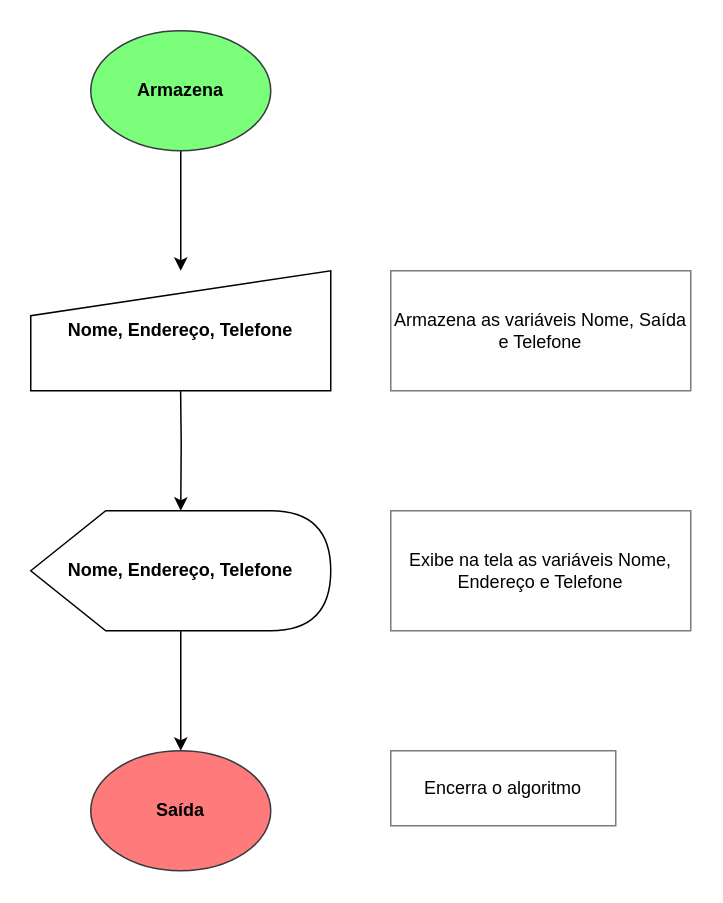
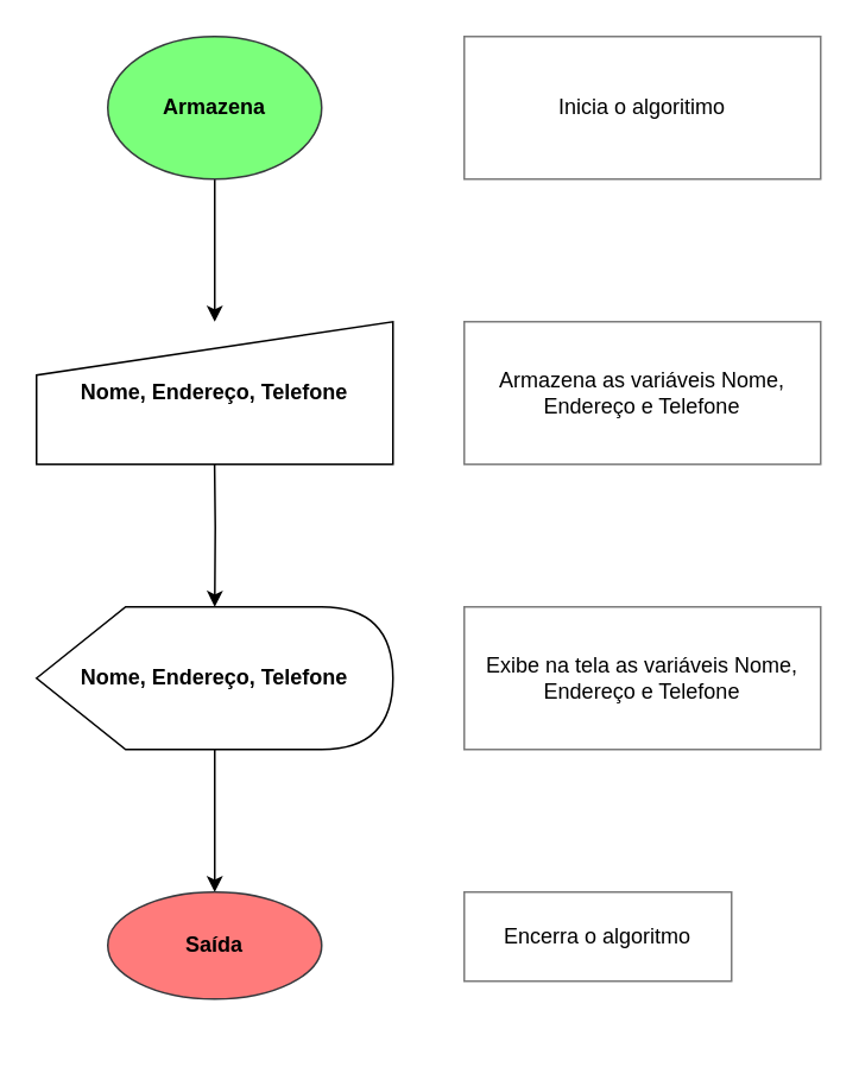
  <mxCell id="0" />
  <mxCell id="1" parent="0" />
  <mxCell id="2" value="" style="edgeStyle=orthogonalEdgeStyle;rounded=0;orthogonalLoop=1;jettySize=auto;html=1;fontStyle=1" edge="1" parent="1" source="3" target="5"><mxGeometry relative="1" as="geometry" /></mxCell>
  <mxCell id="3" value="Armazena" style="ellipse;whiteSpace=wrap;html=1;fillColor=#7bff7b;strokeColor=#36393d;fontStyle=1" vertex="1" parent="1"><mxGeometry x="60" y="20" width="120" height="80" as="geometry" /></mxCell>
  <mxCell id="4" style="edgeStyle=orthogonalEdgeStyle;rounded=0;orthogonalLoop=1;jettySize=auto;html=1;fontStyle=1" edge="1" parent="1" target="7"><mxGeometry relative="1" as="geometry"><mxPoint x="119.8" y="250" as="sourcePoint" /><mxPoint x="119.8" y="330" as="targetPoint" /></mxGeometry></mxCell>
  <mxCell id="5" value="Nome, Endereço, Telefone" style="shape=manualInput;whiteSpace=wrap;html=1;fontStyle=1" vertex="1" parent="1"><mxGeometry x="20" y="180" width="200" height="80" as="geometry" /></mxCell>
  <mxCell id="6" style="edgeStyle=orthogonalEdgeStyle;rounded=0;orthogonalLoop=1;jettySize=auto;html=1;fontStyle=1" edge="1" parent="1" source="7" target="8"><mxGeometry relative="1" as="geometry"><mxPoint x="120" y="480" as="targetPoint" /></mxGeometry></mxCell>
  <mxCell id="7" value="Nome, Endereço, Telefone" style="shape=display;whiteSpace=wrap;html=1;fontStyle=1" vertex="1" parent="1"><mxGeometry x="20" y="340" width="200" height="80" as="geometry" /></mxCell>
- <mxCell id="8" value="Saída" style="ellipse;whiteSpace=wrap;html=1;fillColor=#ff7b7b;strokeColor=#36393d;fontStyle=1" vertex="1" parent="1"><mxGeometry x="60" y="500" width="120" height="80" as="geometry" /></mxCell>
- <mxCell id="10" value="Armazena as variáveis Nome, Saída e Telefone" style="rounded=0;whiteSpace=wrap;html=1;strokeColor=#7b7b7b;" vertex="1" parent="1"><mxGeometry x="260" y="180" width="200" height="80" as="geometry" /></mxCell>
+ <mxCell id="8" value="Saída" style="ellipse;whiteSpace=wrap;html=1;fillColor=#ff7b7b;strokeColor=#36393d;fontStyle=1" vertex="1" parent="1"><mxGeometry x="60" y="500" width="120" height="60" as="geometry" /></mxCell>
+ <mxCell id="9" value="Inicia o algoritimo" style="rounded=0;whiteSpace=wrap;html=1;strokeColor=#7b7b7b;" vertex="1" parent="1"><mxGeometry x="260" y="20" width="200" height="80" as="geometry" /></mxCell>
+ <mxCell id="10" value="Armazena as variáveis Nome, Endereço e Telefone" style="rounded=0;whiteSpace=wrap;html=1;strokeColor=#7b7b7b;" vertex="1" parent="1"><mxGeometry x="260" y="180" width="200" height="80" as="geometry" /></mxCell>
  <mxCell id="11" value="Exibe na tela as variáveis Nome, Endereço e Telefone" style="rounded=0;whiteSpace=wrap;html=1;strokeColor=#7b7b7b;" vertex="1" parent="1"><mxGeometry x="260" y="340" width="200" height="80" as="geometry" /></mxCell>
  <mxCell id="12" value="Encerra o algoritmo" style="rounded=0;whiteSpace=wrap;html=1;strokeColor=#7b7b7b;" vertex="1" parent="1"><mxGeometry x="260" y="500" width="150" height="50" as="geometry" /></mxCell>
